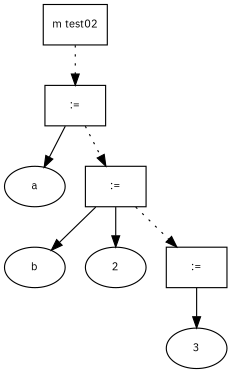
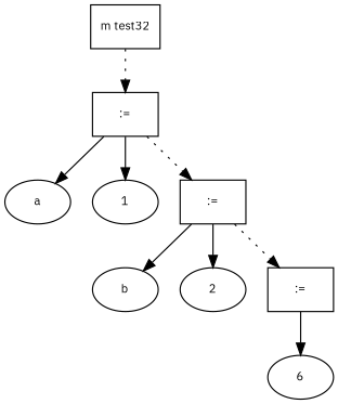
  digraph {
    fontname="IBM Plex Sans"
    fontsize=10
    node [fontname="IBM Plex Sans" fontsize=10 shape=ellipse]
    edge [fontname="IBM Plex Sans" fontsize=10]
-   n1 [label="m test02" shape=box]
+   n1 [label="m test32" shape=box]
    n2 [label=":=" shape=box]
    n3 [label=a]
+   n4 [label=1]
    n5 [label=":=" shape=box]
    n6 [label=b]
    n7 [label=2]
    n8 [label=":=" shape=box]
-   n9 [label=3]
+   n9 [label=6]
    n1 -> n2 [style=dotted]
    n2 -> n3
+   n2 -> n4
    n2 -> n5 [style=dotted]
    n5 -> n6
    n5 -> n7
    n5 -> n8 [style=dotted]
    n8 -> n9
  }
